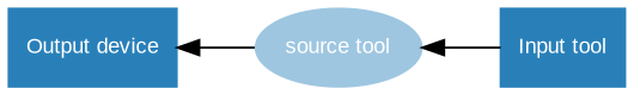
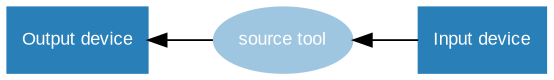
  digraph {
    rankdir=RL
    node [color="#2980b9" fontcolor="#ffffff" fontname=Arial fontsize=10 shape=rect style=filled]
    edge [arrowhead=normal style=solid]
    n1 [label="Output device"]
-   n2 [label="Input tool"]
+   n2 [label="Input device"]
    n3 [color="#9ec6e0" label="source tool" shape=oval]
    n2 -> n3
    n3 -> n1
  }
